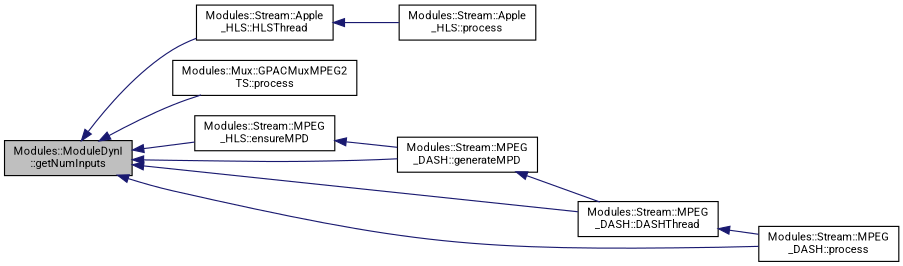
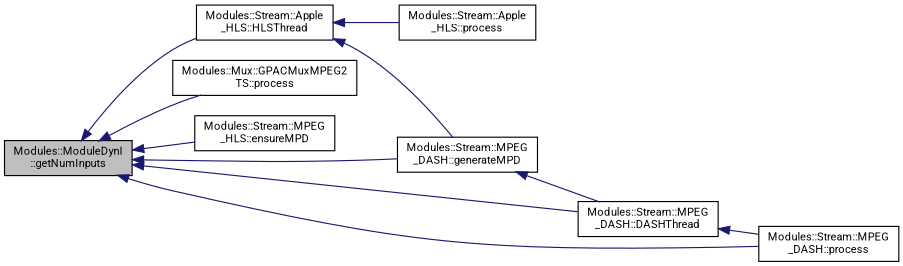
  digraph {
    fontname=Roboto
    rankdir=LR
    node [color=black fillcolor=white fontname=Roboto fontsize=10 shape=record style=filled]
    edge [color=midnightblue dir=back fontname=Roboto fontsize=10 labelfontname=Helvetica labelfontsize=10 style=solid]
    n1 [fillcolor=grey75 fontcolor=black height=0.2 label="Modules::ModuleDynI\l::getNumInputs" width=0.4]
    n2 [height=0.2 label="Modules::Stream::Apple\l_HLS::HLSThread" width=0.4]
    n3 [height=0.2 label="Modules::Mux::GPACMuxMPEG2\lTS::process" width=0.4]
    n4 [height=0.2 label="Modules::Stream::MPEG\l_DASH::DASHThread" width=0.4]
    n5 [height=0.2 label="Modules::Stream::MPEG\l_DASH::process" width=0.4]
    n6 [height=0.2 label="Modules::Stream::MPEG\l_HLS::ensureMPD" width=0.4]
    n7 [height=0.2 label="Modules::Stream::MPEG\l_DASH::generateMPD" width=0.4]
    n8 [height=0.2 label="Modules::Stream::Apple\l_HLS::process" width=0.4]
    n1 -> n2
    n1 -> n3
    n1 -> n4
    n1 -> n5
    n1 -> n6
    n1 -> n7
    n2 -> n8
    n4 -> n5
-   n6 -> n7
+   n2 -> n7
    n7 -> n4
  }
